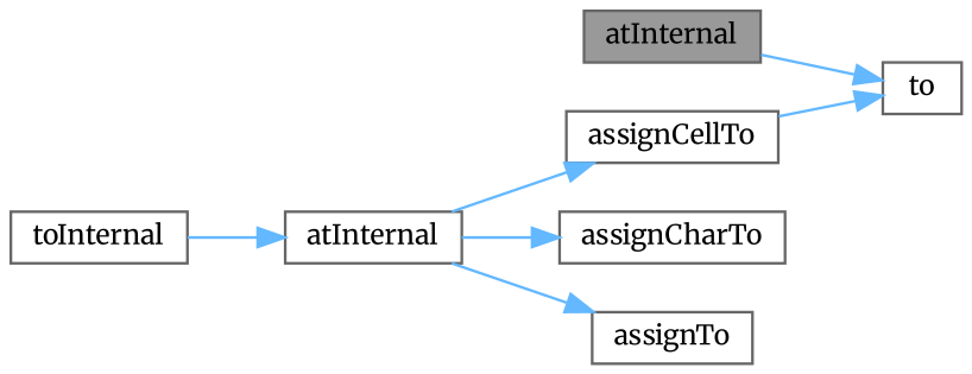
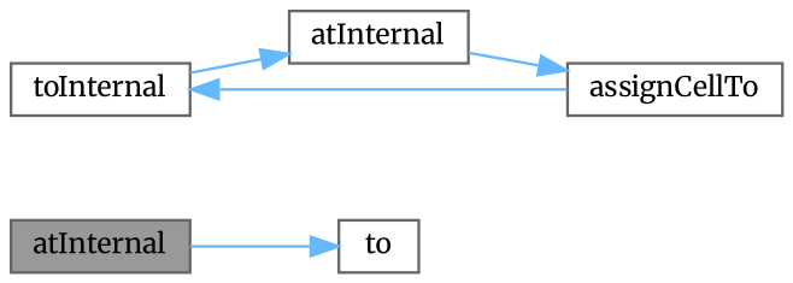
  digraph {
    fontname=Merriweather
    rankdir=LR
    node [color=grey40 fillcolor=white fontname=Merriweather fontsize=10 shape=box style=filled]
    edge [color=steelblue1 fontname=Merriweather fontsize=10 labelfontname=Helvetica labelfontsize=10 style=solid]
    n1 [color=gray40 fillcolor=grey60 fontcolor=black height=0.2 label=atInternal width=0.4]
    n2 [height=0.2 label=to width=0.4]
    n3 [height=0.2 label=toInternal width=0.4]
    n4 [height=0.2 label=atInternal width=0.4]
    n5 [height=0.2 label=assignCellTo width=0.4]
-   n6 [height=0.2 label=assignCharTo width=0.4]
-   n7 [height=0.2 label=assignTo width=0.4]
    n1 -> n2
    n3 -> n4
    n4 -> n5
-   n4 -> n6
-   n4 -> n7
-   n5 -> n2
+   n5 -> n3
  }
